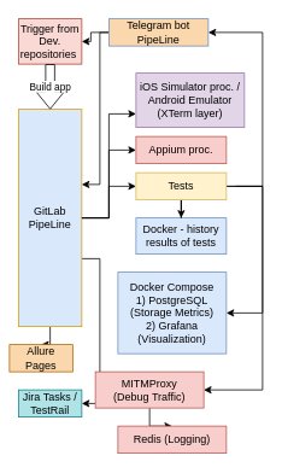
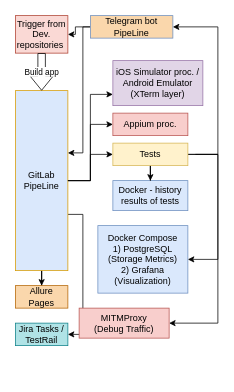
  <mxCell id="0" />
  <mxCell id="1" parent="0" />
  <mxCell id="2" value="Docker - history results of tests" style="rounded=0;whiteSpace=wrap;html=1;fillColor=#dae8fc;strokeColor=#6c8ebf;" vertex="1" parent="1"><mxGeometry x="150" y="240" width="100" height="40" as="geometry" /></mxCell>
  <mxCell id="3" value="Docker Compose&lt;br&gt;1) PostgreSQL&lt;br&gt;(Storage Metrics)&lt;br&gt;2) Grafana&lt;br&gt;(Visualization)" style="rounded=0;whiteSpace=wrap;html=1;fillColor=#dae8fc;strokeColor=#6c8ebf;" vertex="1" parent="1"><mxGeometry x="130" y="300" width="120" height="90" as="geometry" /></mxCell>
  <mxCell id="4" style="edgeStyle=orthogonalEdgeStyle;rounded=0;orthogonalLoop=1;jettySize=auto;html=1;entryX=0;entryY=0.75;entryDx=0;entryDy=0;" edge="1" parent="1" source="7" target="9"><mxGeometry relative="1" as="geometry" /></mxCell>
  <mxCell id="5" style="edgeStyle=orthogonalEdgeStyle;rounded=0;orthogonalLoop=1;jettySize=auto;html=1;entryX=1;entryY=0.5;entryDx=0;entryDy=0;" edge="1" parent="1" source="7" target="16"><mxGeometry relative="1" as="geometry"><Array as="points"><mxPoint x="110" y="285" /><mxPoint x="110" y="445" /></Array></mxGeometry></mxCell>
  <mxCell id="6" style="edgeStyle=orthogonalEdgeStyle;rounded=0;orthogonalLoop=1;jettySize=auto;html=1;entryX=0.5;entryY=0;entryDx=0;entryDy=0;" edge="1" parent="1" source="7" target="15"><mxGeometry relative="1" as="geometry" /></mxCell>
  <mxCell id="7" value="GitLab&lt;br&gt;PipeLine&lt;br&gt;" style="rounded=0;whiteSpace=wrap;html=1;fillColor=#dae8fc;strokeColor=#d79b00;" vertex="1" parent="1"><mxGeometry x="20" y="120" width="70" height="240" as="geometry" /></mxCell>
  <mxCell id="8" value="Appium proc." style="rounded=0;whiteSpace=wrap;html=1;fillColor=#f8cecc;strokeColor=#b85450;" vertex="1" parent="1"><mxGeometry x="150" y="150" width="100" height="30" as="geometry" /></mxCell>
  <mxCell id="9" value="iOS Simulator proc. /&lt;br&gt;Android Emulator (XTerm layer)" style="rounded=0;whiteSpace=wrap;html=1;fillColor=#e1d5e7;strokeColor=#9673a6;" vertex="1" parent="1"><mxGeometry x="150" y="80" width="120" height="60" as="geometry" /></mxCell>
  <mxCell id="10" value="" style="edgeStyle=orthogonalEdgeStyle;rounded=0;orthogonalLoop=1;jettySize=auto;html=1;" edge="1" parent="1" source="12" target="13"><mxGeometry relative="1" as="geometry" /></mxCell>
  <mxCell id="11" style="edgeStyle=orthogonalEdgeStyle;rounded=0;orthogonalLoop=1;jettySize=auto;html=1;" edge="1" parent="1" source="12"><mxGeometry relative="1" as="geometry"><mxPoint x="90" y="203" as="targetPoint" /><Array as="points"><mxPoint x="110" y="35" /><mxPoint x="110" y="203" /></Array></mxGeometry></mxCell>
  <mxCell id="12" value="Telegram bot PipeLine" style="rounded=0;whiteSpace=wrap;html=1;fillColor=#fad7ac;strokeColor=#6c8ebf;" vertex="1" parent="1"><mxGeometry x="120" y="20" width="110" height="30" as="geometry" /></mxCell>
  <mxCell id="13" value="Trigger from Dev. repositories&amp;nbsp;" style="rounded=0;whiteSpace=wrap;html=1;fillColor=#fad9d5;strokeColor=#ae4132;" vertex="1" parent="1"><mxGeometry x="20" y="20" width="70" height="50" as="geometry" /></mxCell>
  <mxCell id="14" value="Build app" style="shape=flexArrow;endArrow=classic;html=1;exitX=0.5;exitY=1;exitDx=0;exitDy=0;entryX=0.5;entryY=0;entryDx=0;entryDy=0;" edge="1" parent="1" source="13" target="7"><mxGeometry width="50" height="50" relative="1" as="geometry"><mxPoint x="60" y="80" as="sourcePoint" /><mxPoint x="-10" y="340" as="targetPoint" /></mxGeometry></mxCell>
- <mxCell id="15" value="Allure Pages" style="rounded=0;whiteSpace=wrap;html=1;fillColor=#fad7ac;strokeColor=#b46504;" vertex="1" parent="1"><mxGeometry x="10" y="380" width="70" height="30" as="geometry" /></mxCell>
+ <mxCell id="15" value="Allure Pages" style="rounded=0;whiteSpace=wrap;html=1;fillColor=#fad7ac;strokeColor=#b46504;" vertex="1" parent="1"><mxGeometry x="20" y="380" width="70" height="30" as="geometry" /></mxCell>
  <mxCell id="16" value="Jira Tasks / TestRail" style="rounded=0;whiteSpace=wrap;html=1;fillColor=#b0e3e6;strokeColor=#0e8088;" vertex="1" parent="1"><mxGeometry x="20" y="430" width="70" height="30" as="geometry" /></mxCell>
- <mxCell id="17" value="" style="edgeStyle=orthogonalEdgeStyle;rounded=0;orthogonalLoop=1;jettySize=auto;html=1;" edge="1" parent="1" source="18" target="26"><mxGeometry relative="1" as="geometry" /></mxCell>
  <mxCell id="18" value="MITMProxy &lt;br&gt;(Debug Traffic)" style="whiteSpace=wrap;html=1;rounded=0;strokeColor=#b85450;fillColor=#f8cecc;" vertex="1" parent="1"><mxGeometry x="105" y="410" width="120" height="40" as="geometry" /></mxCell>
  <mxCell id="19" style="edgeStyle=orthogonalEdgeStyle;rounded=0;orthogonalLoop=1;jettySize=auto;html=1;entryX=0;entryY=0.5;entryDx=0;entryDy=0;exitX=1;exitY=0.5;exitDx=0;exitDy=0;" edge="1" parent="1" source="7" target="8"><mxGeometry relative="1" as="geometry"><mxPoint x="100" y="295" as="sourcePoint" /><mxPoint x="160" y="135" as="targetPoint" /></mxGeometry></mxCell>
  <mxCell id="20" style="edgeStyle=orthogonalEdgeStyle;rounded=0;orthogonalLoop=1;jettySize=auto;html=1;entryX=1;entryY=0.5;entryDx=0;entryDy=0;exitX=1;exitY=0.5;exitDx=0;exitDy=0;" edge="1" parent="1" source="24" target="12"><mxGeometry relative="1" as="geometry"><Array as="points"><mxPoint x="290" y="205" /><mxPoint x="290" y="35" /></Array></mxGeometry></mxCell>
  <mxCell id="21" value="" style="edgeStyle=orthogonalEdgeStyle;rounded=0;orthogonalLoop=1;jettySize=auto;html=1;" edge="1" parent="1" source="24" target="2"><mxGeometry relative="1" as="geometry" /></mxCell>
  <mxCell id="22" style="edgeStyle=orthogonalEdgeStyle;rounded=0;orthogonalLoop=1;jettySize=auto;html=1;entryX=1;entryY=0.5;entryDx=0;entryDy=0;" edge="1" parent="1" source="24" target="3"><mxGeometry relative="1" as="geometry"><Array as="points"><mxPoint x="290" y="205" /><mxPoint x="290" y="345" /></Array></mxGeometry></mxCell>
  <mxCell id="23" style="edgeStyle=orthogonalEdgeStyle;rounded=0;orthogonalLoop=1;jettySize=auto;html=1;entryX=1;entryY=0.5;entryDx=0;entryDy=0;" edge="1" parent="1" target="18"><mxGeometry relative="1" as="geometry"><mxPoint x="260" y="205" as="sourcePoint" /><Array as="points"><mxPoint x="290" y="205" /><mxPoint x="290" y="430" /></Array></mxGeometry></mxCell>
  <mxCell id="24" value="Tests" style="rounded=0;whiteSpace=wrap;html=1;strokeColor=#d6b656;fillColor=#fff2cc;" vertex="1" parent="1"><mxGeometry x="150" y="190" width="100" height="30" as="geometry" /></mxCell>
  <mxCell id="25" style="edgeStyle=orthogonalEdgeStyle;rounded=0;orthogonalLoop=1;jettySize=auto;html=1;entryX=0;entryY=0.5;entryDx=0;entryDy=0;exitX=1;exitY=0.5;exitDx=0;exitDy=0;" edge="1" parent="1" source="7" target="24"><mxGeometry relative="1" as="geometry"><mxPoint x="100" y="295" as="sourcePoint" /><mxPoint x="160" y="175" as="targetPoint" /></mxGeometry></mxCell>
- <mxCell id="26" value="Redis (Logging)" style="whiteSpace=wrap;html=1;rounded=0;strokeColor=#b85450;fillColor=#f8cecc;" vertex="1" parent="1"><mxGeometry x="130" y="470" width="120" height="30" as="geometry" /></mxCell>
